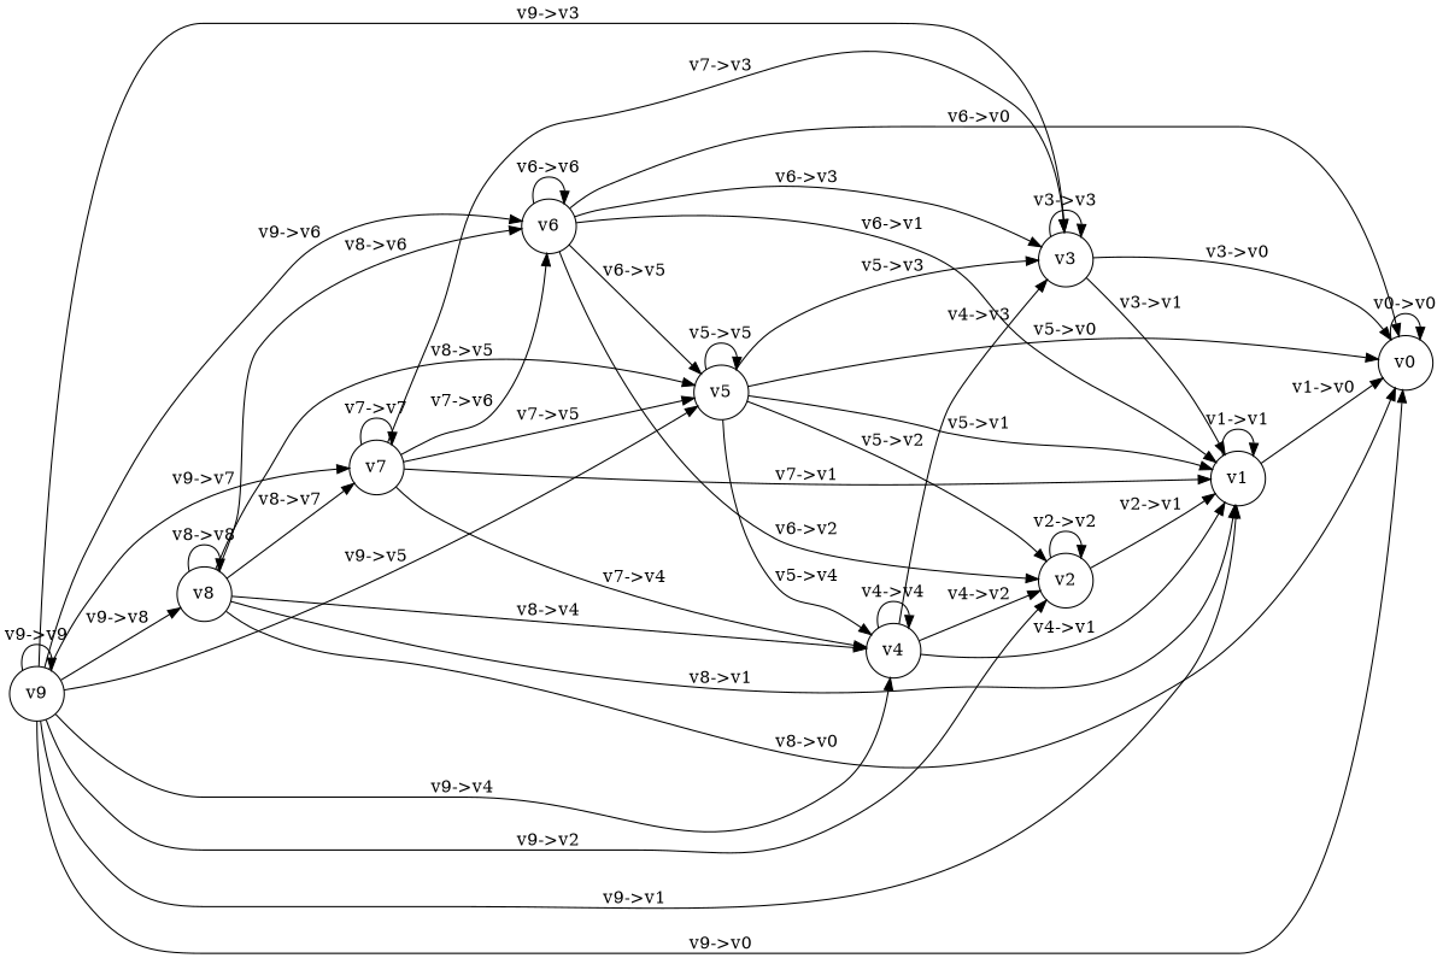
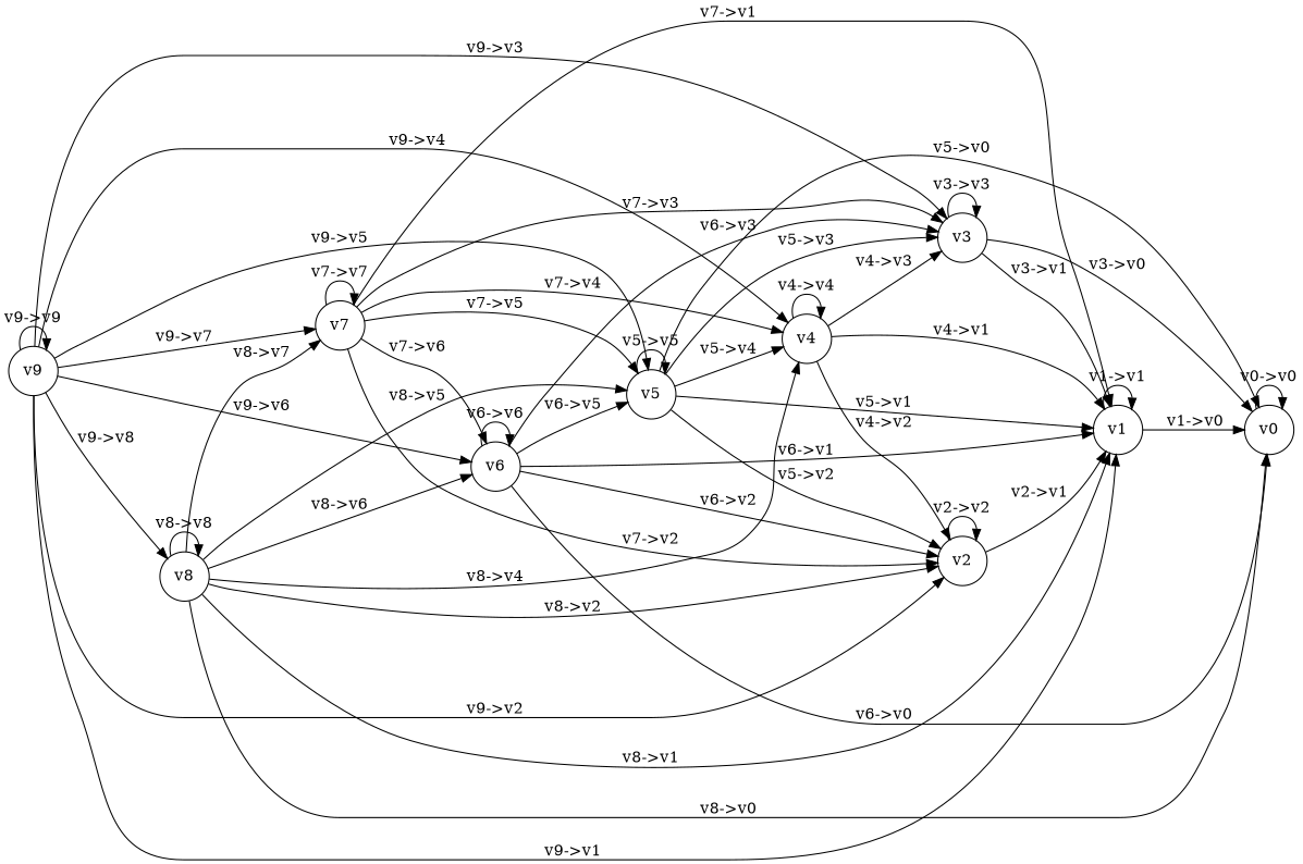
  digraph {
    rankdir=LR
    node [shape=circle]
    n1 [label=v0]
    n2 [label=v1]
    n3 [label=v2]
    n4 [label=v3]
    n5 [label=v4]
    n6 [label=v5]
    n7 [label=v6]
    n8 [label=v7]
    n9 [label=v8]
    n10 [label=v9]
    n1 -> n1 [label="v0->v0"]
    n2 -> n1 [label="v1->v0"]
    n2 -> n2 [label="v1->v1"]
    n3 -> n2 [label="v2->v1"]
    n3 -> n3 [label="v2->v2"]
    n4 -> n1 [label="v3->v0"]
    n4 -> n2 [label="v3->v1"]
    n4 -> n4 [label="v3->v3"]
    n5 -> n2 [label="v4->v1"]
    n5 -> n3 [label="v4->v2"]
    n5 -> n4 [label="v4->v3"]
    n5 -> n5 [label="v4->v4"]
    n6 -> n1 [label="v5->v0"]
    n6 -> n2 [label="v5->v1"]
    n6 -> n3 [label="v5->v2"]
    n6 -> n4 [label="v5->v3"]
    n6 -> n5 [label="v5->v4"]
    n6 -> n6 [label="v5->v5"]
    n7 -> n1 [label="v6->v0"]
    n7 -> n2 [label="v6->v1"]
    n7 -> n3 [label="v6->v2"]
    n7 -> n4 [label="v6->v3"]
    n7 -> n6 [label="v6->v5"]
    n7 -> n7 [label="v6->v6"]
    n8 -> n2 [label="v7->v1"]
+   n8 -> n3 [label="v7->v2"]
    n8 -> n4 [label="v7->v3"]
    n8 -> n5 [label="v7->v4"]
    n8 -> n6 [label="v7->v5"]
    n8 -> n7 [label="v7->v6"]
    n8 -> n8 [label="v7->v7"]
    n9 -> n1 [label="v8->v0"]
    n9 -> n2 [label="v8->v1"]
+   n9 -> n3 [label="v8->v2"]
    n9 -> n5 [label="v8->v4"]
    n9 -> n6 [label="v8->v5"]
    n9 -> n7 [label="v8->v6"]
    n9 -> n8 [label="v8->v7"]
    n9 -> n9 [label="v8->v8"]
-   n10 -> n1 [label="v9->v0"]
    n10 -> n2 [label="v9->v1"]
    n10 -> n3 [label="v9->v2"]
    n10 -> n4 [label="v9->v3"]
    n10 -> n5 [label="v9->v4"]
    n10 -> n6 [label="v9->v5"]
    n10 -> n7 [label="v9->v6"]
    n10 -> n8 [label="v9->v7"]
    n10 -> n9 [label="v9->v8"]
    n10 -> n10 [label="v9->v9"]
  }
